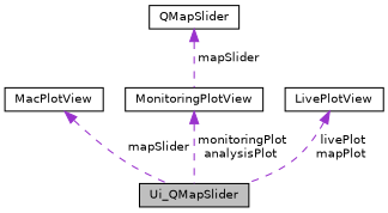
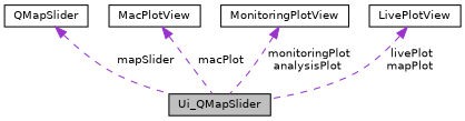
  digraph {
    node [color=black fillcolor=white fontname=Helvetica fontsize=10 shape=record style=filled]
    edge [color=darkorchid3 dir=back fontname=Helvetica fontsize=10 labelfontname=Helvetica labelfontsize=10 style=dashed]
    n1 [fillcolor=grey75 fontcolor=black height=0.2 label=Ui_QMapSlider width=0.4]
    n2 [height=0.2 label=QMapSlider width=0.4]
    n3 [height=0.2 label=MacPlotView width=0.4]
    n4 [height=0.2 label=MonitoringPlotView width=0.4]
    n5 [height=0.2 label=LivePlotView width=0.4]
-   n2 -> n4 [label=" mapSlider"]
-   n3 -> n1 [label=" mapSlider"]
+   n2 -> n1 [label=" mapSlider"]
+   n3 -> n1 [label=" macPlot"]
    n4 -> n1 [label=" monitoringPlot\nanalysisPlot"]
    n5 -> n1 [label=" livePlot\nmapPlot"]
  }
